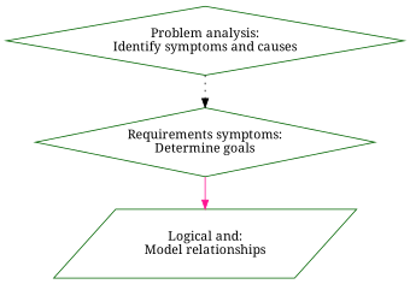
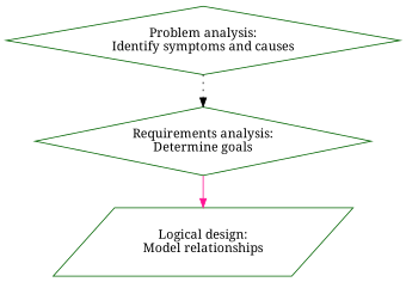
  digraph {
    fontname="Noto Serif"
    node [color=darkgreen fillcolor=white fontname="Noto Serif" shape=diamond style=filled]
    edge [fontname="Noto Serif"]
    n1 [label="Problem analysis:\nIdentify symptoms and causes"]
-   n2 [label="Requirements symptoms:\nDetermine goals"]
-   n3 [label="Logical and:\nModel relationships" shape=parallelogram]
+   n2 [label="Requirements analysis:\nDetermine goals"]
+   n3 [label="Logical design:\nModel relationships" shape=parallelogram]
    n1 -> n2 [color=black style=dotted]
    n2 -> n3 [color=deeppink style=solid]
  }
